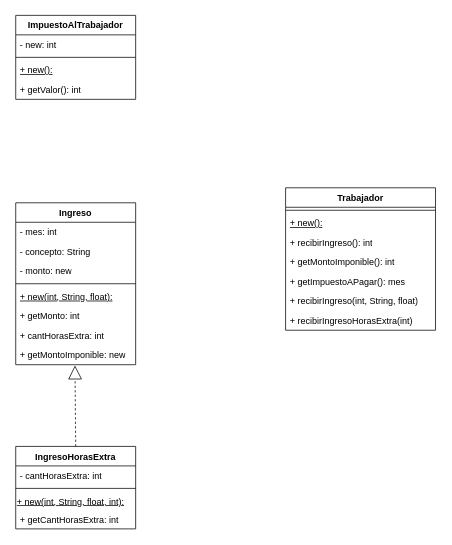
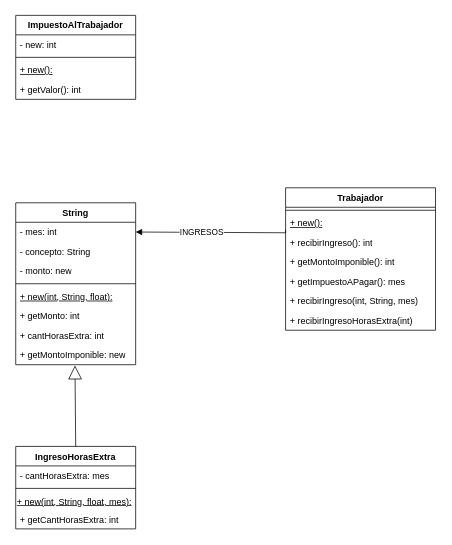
  <mxCell id="0" />
  <mxCell id="1" parent="0" />
  <mxCell id="2" value="Trabajador" style="swimlane;fontStyle=1;align=center;verticalAlign=top;childLayout=stackLayout;horizontal=1;startSize=26;horizontalStack=0;resizeParent=1;resizeParentMax=0;resizeLast=0;collapsible=1;marginBottom=0;whiteSpace=wrap;html=1;" vertex="1" parent="1"><mxGeometry x="380" y="250" width="200" height="190" as="geometry" /></mxCell>
  <mxCell id="3" value="" style="line;strokeWidth=1;fillColor=none;align=left;verticalAlign=middle;spacingTop=-1;spacingLeft=3;spacingRight=3;rotatable=0;labelPosition=right;points=[];portConstraint=eastwest;strokeColor=inherit;" vertex="1" parent="2"><mxGeometry y="26" width="200" height="8" as="geometry" /></mxCell>
  <mxCell id="4" value="+ new():&lt;div&gt;&lt;br&gt;&lt;/div&gt;" style="text;strokeColor=none;fillColor=none;align=left;verticalAlign=top;spacingLeft=4;spacingRight=4;overflow=hidden;rotatable=0;points=[[0,0.5],[1,0.5]];portConstraint=eastwest;whiteSpace=wrap;html=1;fontStyle=4" vertex="1" parent="2"><mxGeometry y="34" width="200" height="26" as="geometry" /></mxCell>
  <mxCell id="5" value="+ recibirIngreso(): int" style="text;strokeColor=none;fillColor=none;align=left;verticalAlign=top;spacingLeft=4;spacingRight=4;overflow=hidden;rotatable=0;points=[[0,0.5],[1,0.5]];portConstraint=eastwest;whiteSpace=wrap;html=1;" vertex="1" parent="2"><mxGeometry y="60" width="200" height="26" as="geometry" /></mxCell>
  <mxCell id="6" value="+ getMontoImponible(): int" style="text;strokeColor=none;fillColor=none;align=left;verticalAlign=top;spacingLeft=4;spacingRight=4;overflow=hidden;rotatable=0;points=[[0,0.5],[1,0.5]];portConstraint=eastwest;whiteSpace=wrap;html=1;" vertex="1" parent="2"><mxGeometry y="86" width="200" height="26" as="geometry" /></mxCell>
  <mxCell id="7" value="+ getImpuestoAPagar(): mes" style="text;strokeColor=none;fillColor=none;align=left;verticalAlign=top;spacingLeft=4;spacingRight=4;overflow=hidden;rotatable=0;points=[[0,0.5],[1,0.5]];portConstraint=eastwest;whiteSpace=wrap;html=1;" vertex="1" parent="2"><mxGeometry y="112" width="200" height="26" as="geometry" /></mxCell>
- <mxCell id="8" value="+ recibirIngreso(int, String, float)" style="text;strokeColor=none;fillColor=none;align=left;verticalAlign=top;spacingLeft=4;spacingRight=4;overflow=hidden;rotatable=0;points=[[0,0.5],[1,0.5]];portConstraint=eastwest;whiteSpace=wrap;html=1;" vertex="1" parent="2"><mxGeometry y="138" width="200" height="26" as="geometry" /></mxCell>
+ <mxCell id="8" value="+ recibirIngreso(int, String, mes)" style="text;strokeColor=none;fillColor=none;align=left;verticalAlign=top;spacingLeft=4;spacingRight=4;overflow=hidden;rotatable=0;points=[[0,0.5],[1,0.5]];portConstraint=eastwest;whiteSpace=wrap;html=1;" vertex="1" parent="2"><mxGeometry y="138" width="200" height="26" as="geometry" /></mxCell>
  <mxCell id="9" value="+ recibirIngresoHorasExtra(int)" style="text;strokeColor=none;fillColor=none;align=left;verticalAlign=top;spacingLeft=4;spacingRight=4;overflow=hidden;rotatable=0;points=[[0,0.5],[1,0.5]];portConstraint=eastwest;whiteSpace=wrap;html=1;" vertex="1" parent="2"><mxGeometry y="164" width="200" height="26" as="geometry" /></mxCell>
- <mxCell id="10" value="Ingreso" style="swimlane;fontStyle=1;align=center;verticalAlign=top;childLayout=stackLayout;horizontal=1;startSize=26;horizontalStack=0;resizeParent=1;resizeParentMax=0;resizeLast=0;collapsible=1;marginBottom=0;whiteSpace=wrap;html=1;" vertex="1" parent="1"><mxGeometry x="20" y="270" width="160" height="216" as="geometry" /></mxCell>
+ <mxCell id="10" value="String" style="swimlane;fontStyle=1;align=center;verticalAlign=top;childLayout=stackLayout;horizontal=1;startSize=26;horizontalStack=0;resizeParent=1;resizeParentMax=0;resizeLast=0;collapsible=1;marginBottom=0;whiteSpace=wrap;html=1;" vertex="1" parent="1"><mxGeometry x="20" y="270" width="160" height="216" as="geometry" /></mxCell>
  <mxCell id="11" value="- mes: int&lt;div&gt;&lt;br/&gt;&lt;/div&gt;" style="text;strokeColor=none;fillColor=none;align=left;verticalAlign=top;spacingLeft=4;spacingRight=4;overflow=hidden;rotatable=0;points=[[0,0.5],[1,0.5]];portConstraint=eastwest;whiteSpace=wrap;html=1;" vertex="1" parent="10"><mxGeometry y="26" width="160" height="26" as="geometry" /></mxCell>
  <mxCell id="12" value="- concepto: String&lt;div&gt;&lt;br&gt;&lt;/div&gt;" style="text;strokeColor=none;fillColor=none;align=left;verticalAlign=top;spacingLeft=4;spacingRight=4;overflow=hidden;rotatable=0;points=[[0,0.5],[1,0.5]];portConstraint=eastwest;whiteSpace=wrap;html=1;" vertex="1" parent="10"><mxGeometry y="52" width="160" height="26" as="geometry" /></mxCell>
  <mxCell id="13" value="- monto: new&lt;div&gt;&lt;br&gt;&lt;/div&gt;" style="text;strokeColor=none;fillColor=none;align=left;verticalAlign=top;spacingLeft=4;spacingRight=4;overflow=hidden;rotatable=0;points=[[0,0.5],[1,0.5]];portConstraint=eastwest;whiteSpace=wrap;html=1;" vertex="1" parent="10"><mxGeometry y="78" width="160" height="26" as="geometry" /></mxCell>
  <mxCell id="14" value="" style="line;strokeWidth=1;fillColor=none;align=left;verticalAlign=middle;spacingTop=-1;spacingLeft=3;spacingRight=3;rotatable=0;labelPosition=right;points=[];portConstraint=eastwest;strokeColor=inherit;" vertex="1" parent="10"><mxGeometry y="104" width="160" height="8" as="geometry" /></mxCell>
  <mxCell id="15" value="+ new(int, String, float):&lt;div&gt;&lt;br&gt;&lt;/div&gt;" style="text;strokeColor=none;fillColor=none;align=left;verticalAlign=top;spacingLeft=4;spacingRight=4;overflow=hidden;rotatable=0;points=[[0,0.5],[1,0.5]];portConstraint=eastwest;whiteSpace=wrap;html=1;fontStyle=4" vertex="1" parent="10"><mxGeometry y="112" width="160" height="26" as="geometry" /></mxCell>
  <mxCell id="16" value="+ getMonto: int&lt;div&gt;&lt;br&gt;&lt;/div&gt;" style="text;strokeColor=none;fillColor=none;align=left;verticalAlign=top;spacingLeft=4;spacingRight=4;overflow=hidden;rotatable=0;points=[[0,0.5],[1,0.5]];portConstraint=eastwest;whiteSpace=wrap;html=1;" vertex="1" parent="10"><mxGeometry y="138" width="160" height="26" as="geometry" /></mxCell>
  <mxCell id="17" value="+ cantHorasExtra: int&lt;div&gt;&lt;br&gt;&lt;/div&gt;" style="text;strokeColor=none;fillColor=none;align=left;verticalAlign=top;spacingLeft=4;spacingRight=4;overflow=hidden;rotatable=0;points=[[0,0.5],[1,0.5]];portConstraint=eastwest;whiteSpace=wrap;html=1;" vertex="1" parent="10"><mxGeometry y="164" width="160" height="26" as="geometry" /></mxCell>
  <mxCell id="18" value="+ getMontoImponible: new&lt;div&gt;&lt;br&gt;&lt;/div&gt;" style="text;strokeColor=none;fillColor=none;align=left;verticalAlign=top;spacingLeft=4;spacingRight=4;overflow=hidden;rotatable=0;points=[[0,0.5],[1,0.5]];portConstraint=eastwest;whiteSpace=wrap;html=1;" vertex="1" parent="10"><mxGeometry y="190" width="160" height="26" as="geometry" /></mxCell>
+ <mxCell id="19" value="" style="endArrow=block;endFill=1;html=1;edgeStyle=orthogonalEdgeStyle;align=left;verticalAlign=top;rounded=0;entryX=1;entryY=0.5;entryDx=0;entryDy=0;exitX=0;exitY=-0.154;exitDx=0;exitDy=0;exitPerimeter=0;" edge="1" parent="1" source="5" target="11"><mxGeometry x="-1" relative="1" as="geometry"><mxPoint x="210" y="310" as="sourcePoint" /><mxPoint x="370" y="310" as="targetPoint" /><Array as="points"><mxPoint x="380" y="310" /><mxPoint x="180" y="310" /></Array><mxPoint as="offset" /></mxGeometry></mxCell>
+ <mxCell id="20" value="INGRESOS" style="edgeLabel;html=1;align=center;verticalAlign=middle;resizable=0;points=[];" vertex="1" connectable="0" parent="19"><mxGeometry x="0.147" relative="1" as="geometry"><mxPoint as="offset" /></mxGeometry></mxCell>
  <mxCell id="21" value="IngresoHorasExtra" style="swimlane;fontStyle=1;align=center;verticalAlign=top;childLayout=stackLayout;horizontal=1;startSize=26;horizontalStack=0;resizeParent=1;resizeParentMax=0;resizeLast=0;collapsible=1;marginBottom=0;whiteSpace=wrap;html=1;" vertex="1" parent="1"><mxGeometry x="20" y="595" width="160" height="110" as="geometry" /></mxCell>
- <mxCell id="22" value="- cantHorasExtra: int&lt;div&gt;&lt;br&gt;&lt;/div&gt;" style="text;strokeColor=none;fillColor=none;align=left;verticalAlign=top;spacingLeft=4;spacingRight=4;overflow=hidden;rotatable=0;points=[[0,0.5],[1,0.5]];portConstraint=eastwest;whiteSpace=wrap;html=1;" vertex="1" parent="21"><mxGeometry y="26" width="160" height="26" as="geometry" /></mxCell>
+ <mxCell id="22" value="- cantHorasExtra: mes&lt;div&gt;&lt;br&gt;&lt;/div&gt;" style="text;strokeColor=none;fillColor=none;align=left;verticalAlign=top;spacingLeft=4;spacingRight=4;overflow=hidden;rotatable=0;points=[[0,0.5],[1,0.5]];portConstraint=eastwest;whiteSpace=wrap;html=1;" vertex="1" parent="21"><mxGeometry y="26" width="160" height="26" as="geometry" /></mxCell>
  <mxCell id="23" value="" style="line;strokeWidth=1;fillColor=none;align=left;verticalAlign=middle;spacingTop=-1;spacingLeft=3;spacingRight=3;rotatable=0;labelPosition=right;points=[];portConstraint=eastwest;strokeColor=inherit;" vertex="1" parent="21"><mxGeometry y="52" width="160" height="8" as="geometry" /></mxCell>
- <mxCell id="24" value="+ new(int, String, float, int):&lt;div style=&quot;forced-color-adjust: none;&quot;&gt;&lt;br style=&quot;forced-color-adjust: none; color: rgb(0, 0, 0); font-family: Helvetica; font-size: 12px; font-style: normal; font-variant-ligatures: normal; font-variant-caps: normal; font-weight: 400; letter-spacing: normal; orphans: 2; text-align: left; text-indent: 0px; text-transform: none; widows: 2; word-spacing: 0px; -webkit-text-stroke-width: 0px; white-space: normal; background-color: rgb(251, 251, 251);&quot;&gt;&lt;br&gt;&lt;br&gt;&lt;/div&gt;" style="text;whiteSpace=wrap;html=1;fontStyle=4" vertex="1" parent="21"><mxGeometry y="60" width="160" height="24" as="geometry" /></mxCell>
+ <mxCell id="24" value="+ new(int, String, float, mes):&lt;div style=&quot;forced-color-adjust: none;&quot;&gt;&lt;br style=&quot;forced-color-adjust: none; color: rgb(0, 0, 0); font-family: Helvetica; font-size: 12px; font-style: normal; font-variant-ligatures: normal; font-variant-caps: normal; font-weight: 400; letter-spacing: normal; orphans: 2; text-align: left; text-indent: 0px; text-transform: none; widows: 2; word-spacing: 0px; -webkit-text-stroke-width: 0px; white-space: normal; background-color: rgb(251, 251, 251);&quot;&gt;&lt;br&gt;&lt;br&gt;&lt;/div&gt;" style="text;whiteSpace=wrap;html=1;fontStyle=4" vertex="1" parent="21"><mxGeometry y="60" width="160" height="24" as="geometry" /></mxCell>
  <mxCell id="25" value="+ getCantHorasExtra: int&lt;div&gt;&lt;br&gt;&lt;/div&gt;" style="text;strokeColor=none;fillColor=none;align=left;verticalAlign=top;spacingLeft=4;spacingRight=4;overflow=hidden;rotatable=0;points=[[0,0.5],[1,0.5]];portConstraint=eastwest;whiteSpace=wrap;html=1;" vertex="1" parent="21"><mxGeometry y="84" width="160" height="26" as="geometry" /></mxCell>
- <mxCell id="26" value="" style="endArrow=block;endSize=16;endFill=0;html=1;rounded=0;exitX=0.5;exitY=0;exitDx=0;exitDy=0;entryX=0.494;entryY=1.038;entryDx=0;entryDy=0;entryPerimeter=0;dashed=1;" edge="1" parent="1" source="21" target="18"><mxGeometry width="160" relative="1" as="geometry"><mxPoint x="240" y="560" as="sourcePoint" /><mxPoint x="99.68" y="437.068" as="targetPoint" /></mxGeometry></mxCell>
+ <mxCell id="26" value="" style="endArrow=block;endSize=16;endFill=0;html=1;rounded=0;exitX=0.5;exitY=0;exitDx=0;exitDy=0;entryX=0.494;entryY=1.038;entryDx=0;entryDy=0;entryPerimeter=0;" edge="1" parent="1" source="21" target="18"><mxGeometry width="160" relative="1" as="geometry"><mxPoint x="240" y="560" as="sourcePoint" /><mxPoint x="99.68" y="437.068" as="targetPoint" /></mxGeometry></mxCell>
  <mxCell id="27" value="ImpuestoAlTrabajador" style="swimlane;fontStyle=1;align=center;verticalAlign=top;childLayout=stackLayout;horizontal=1;startSize=26;horizontalStack=0;resizeParent=1;resizeParentMax=0;resizeLast=0;collapsible=1;marginBottom=0;whiteSpace=wrap;html=1;" vertex="1" parent="1"><mxGeometry x="20" y="20" width="160" height="112" as="geometry" /></mxCell>
  <mxCell id="28" value="- new: int&lt;div&gt;&lt;br&gt;&lt;/div&gt;" style="text;strokeColor=none;fillColor=none;align=left;verticalAlign=top;spacingLeft=4;spacingRight=4;overflow=hidden;rotatable=0;points=[[0,0.5],[1,0.5]];portConstraint=eastwest;whiteSpace=wrap;html=1;" vertex="1" parent="27"><mxGeometry y="26" width="160" height="26" as="geometry" /></mxCell>
  <mxCell id="29" value="" style="line;strokeWidth=1;fillColor=none;align=left;verticalAlign=middle;spacingTop=-1;spacingLeft=3;spacingRight=3;rotatable=0;labelPosition=right;points=[];portConstraint=eastwest;strokeColor=inherit;" vertex="1" parent="27"><mxGeometry y="52" width="160" height="8" as="geometry" /></mxCell>
  <mxCell id="30" value="+ new():&lt;div&gt;&lt;br&gt;&lt;/div&gt;" style="text;strokeColor=none;fillColor=none;align=left;verticalAlign=top;spacingLeft=4;spacingRight=4;overflow=hidden;rotatable=0;points=[[0,0.5],[1,0.5]];portConstraint=eastwest;whiteSpace=wrap;html=1;fontStyle=4" vertex="1" parent="27"><mxGeometry y="60" width="160" height="26" as="geometry" /></mxCell>
  <mxCell id="31" value="+ getValor(): int&lt;div&gt;&lt;br&gt;&lt;/div&gt;" style="text;strokeColor=none;fillColor=none;align=left;verticalAlign=top;spacingLeft=4;spacingRight=4;overflow=hidden;rotatable=0;points=[[0,0.5],[1,0.5]];portConstraint=eastwest;whiteSpace=wrap;html=1;" vertex="1" parent="27"><mxGeometry y="86" width="160" height="26" as="geometry" /></mxCell>
